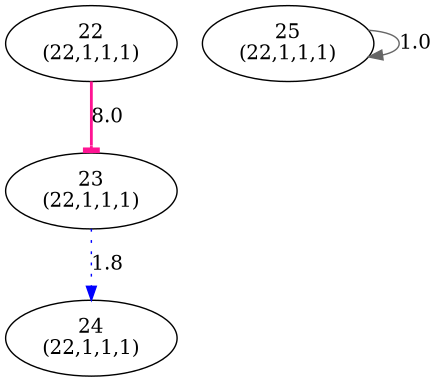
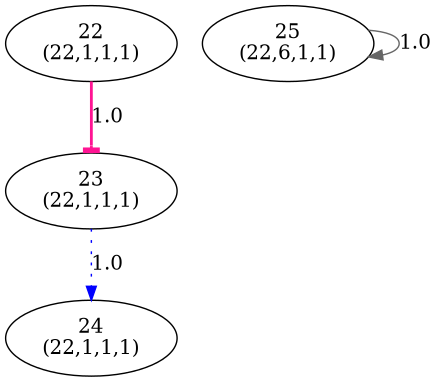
  digraph {
    edge [arrowhead=normal]
    n1 [label="22\n(22,1,1,1)"]
    n2 [label="23\n(22,1,1,1)"]
    n3 [label="24\n(22,1,1,1)"]
-   n4 [label="25\n(22,1,1,1)"]
-   n1 -> n2 [arrowhead=tee color=deeppink label=8.0 style=bold]
-   n2 -> n3 [color=blue label=1.8 style=dotted]
+   n4 [label="25\n(22,6,1,1)"]
+   n1 -> n2 [arrowhead=tee color=deeppink label=1.0 style=bold]
+   n2 -> n3 [color=blue label=1.0 style=dotted]
    n4 -> n4 [color=gray40 label=1.0 style=solid]
  }
